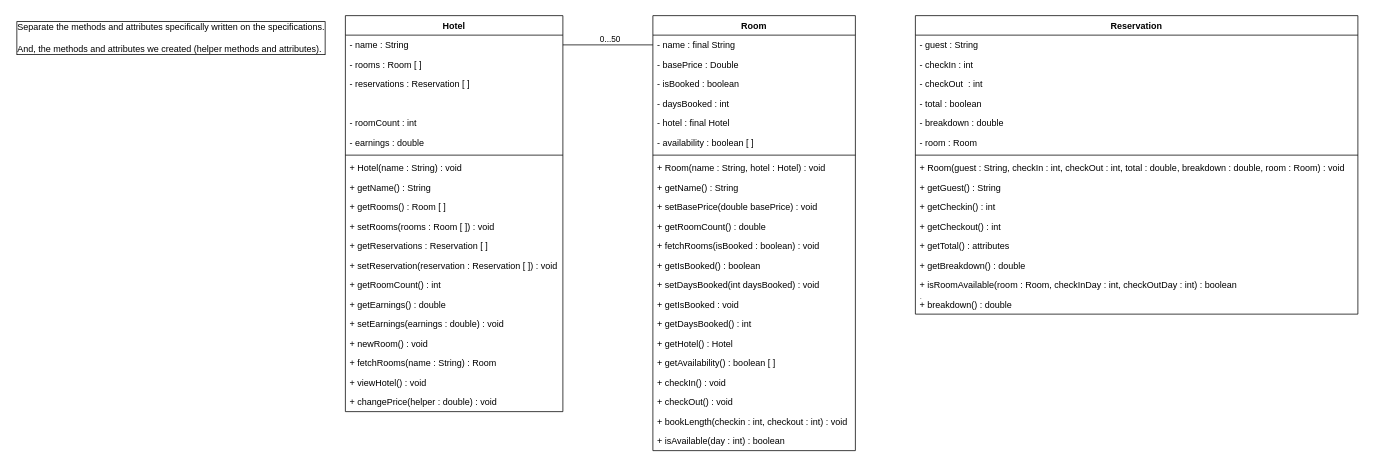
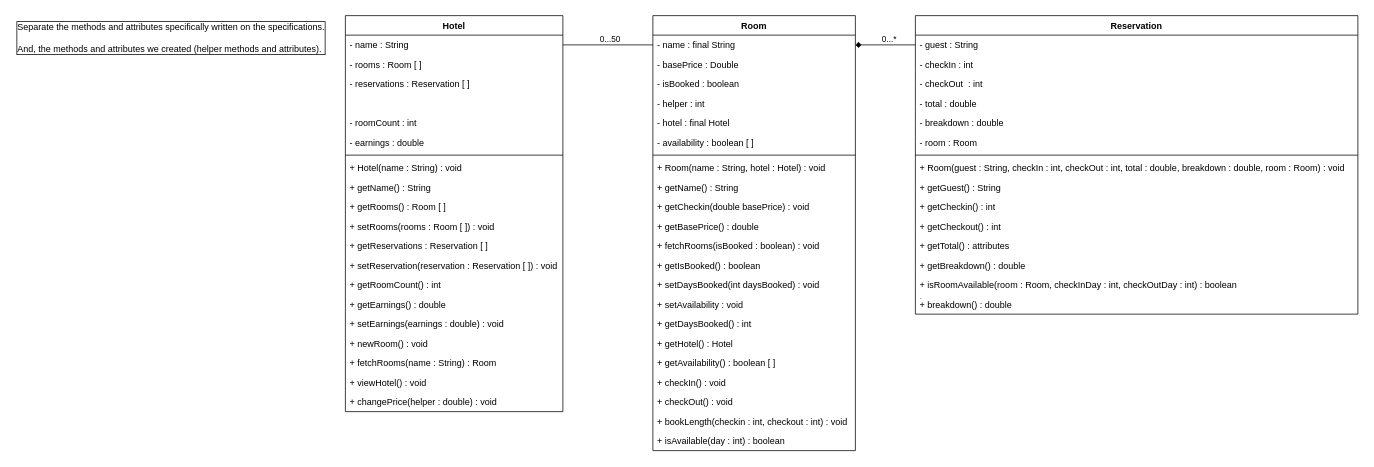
  <mxCell id="0" />
  <mxCell id="1" parent="0" />
  <mxCell id="2" value="Hotel" style="swimlane;fontStyle=1;align=center;verticalAlign=top;childLayout=stackLayout;horizontal=1;startSize=26;horizontalStack=0;resizeParent=1;resizeParentMax=0;resizeLast=0;collapsible=1;marginBottom=0;" parent="1" vertex="1"><mxGeometry x="460" y="20" width="290" height="528" as="geometry" /></mxCell>
  <mxCell id="3" value="- name : String" style="text;strokeColor=none;fillColor=none;align=left;verticalAlign=top;spacingLeft=4;spacingRight=4;overflow=hidden;rotatable=0;points=[[0,0.5],[1,0.5]];portConstraint=eastwest;" parent="2" vertex="1"><mxGeometry y="26" width="290" height="26" as="geometry" /></mxCell>
  <mxCell id="4" value="- rooms : Room [ ]" style="text;strokeColor=none;fillColor=none;align=left;verticalAlign=top;spacingLeft=4;spacingRight=4;overflow=hidden;rotatable=0;points=[[0,0.5],[1,0.5]];portConstraint=eastwest;" parent="2" vertex="1"><mxGeometry y="52" width="290" height="26" as="geometry" /></mxCell>
  <mxCell id="5" value="- reservations : Reservation [ ] " style="text;strokeColor=none;fillColor=none;align=left;verticalAlign=top;spacingLeft=4;spacingRight=4;overflow=hidden;rotatable=0;points=[[0,0.5],[1,0.5]];portConstraint=eastwest;" parent="2" vertex="1"><mxGeometry y="78" width="290" height="26" as="geometry" /></mxCell>
  <mxCell id="6" value=" " style="text;strokeColor=none;fillColor=none;align=left;verticalAlign=top;spacingLeft=4;spacingRight=4;overflow=hidden;rotatable=0;points=[[0,0.5],[1,0.5]];portConstraint=eastwest;" parent="2" vertex="1"><mxGeometry y="104" width="290" height="26" as="geometry" /></mxCell>
  <mxCell id="7" value="- roomCount : int" style="text;strokeColor=none;fillColor=none;align=left;verticalAlign=top;spacingLeft=4;spacingRight=4;overflow=hidden;rotatable=0;points=[[0,0.5],[1,0.5]];portConstraint=eastwest;" parent="2" vertex="1"><mxGeometry y="130" width="290" height="26" as="geometry" /></mxCell>
  <mxCell id="8" value="- earnings : double" style="text;strokeColor=none;fillColor=none;align=left;verticalAlign=top;spacingLeft=4;spacingRight=4;overflow=hidden;rotatable=0;points=[[0,0.5],[1,0.5]];portConstraint=eastwest;" parent="2" vertex="1"><mxGeometry y="156" width="290" height="26" as="geometry" /></mxCell>
  <mxCell id="9" value="" style="line;strokeWidth=1;fillColor=none;align=left;verticalAlign=middle;spacingTop=-1;spacingLeft=3;spacingRight=3;rotatable=0;labelPosition=right;points=[];portConstraint=eastwest;strokeColor=inherit;" parent="2" vertex="1"><mxGeometry y="182" width="290" height="8" as="geometry" /></mxCell>
  <mxCell id="10" value="+ Hotel(name : String) : void" style="text;strokeColor=none;fillColor=none;align=left;verticalAlign=top;spacingLeft=4;spacingRight=4;overflow=hidden;rotatable=0;points=[[0,0.5],[1,0.5]];portConstraint=eastwest;" parent="2" vertex="1"><mxGeometry y="190" width="290" height="26" as="geometry" /></mxCell>
  <mxCell id="11" value="+ getName() : String" style="text;strokeColor=none;fillColor=none;align=left;verticalAlign=top;spacingLeft=4;spacingRight=4;overflow=hidden;rotatable=0;points=[[0,0.5],[1,0.5]];portConstraint=eastwest;" parent="2" vertex="1"><mxGeometry y="216" width="290" height="26" as="geometry" /></mxCell>
  <mxCell id="12" value="+ getRooms() : Room [ ]" style="text;strokeColor=none;fillColor=none;align=left;verticalAlign=top;spacingLeft=4;spacingRight=4;overflow=hidden;rotatable=0;points=[[0,0.5],[1,0.5]];portConstraint=eastwest;" parent="2" vertex="1"><mxGeometry y="242" width="290" height="26" as="geometry" /></mxCell>
  <mxCell id="13" value="+ setRooms(rooms : Room [ ]) : void" style="text;strokeColor=none;fillColor=none;align=left;verticalAlign=top;spacingLeft=4;spacingRight=4;overflow=hidden;rotatable=0;points=[[0,0.5],[1,0.5]];portConstraint=eastwest;" vertex="1" parent="2"><mxGeometry y="268" width="290" height="26" as="geometry" /></mxCell>
  <mxCell id="14" value="+ getReservations : Reservation [ ]" style="text;strokeColor=none;fillColor=none;align=left;verticalAlign=top;spacingLeft=4;spacingRight=4;overflow=hidden;rotatable=0;points=[[0,0.5],[1,0.5]];portConstraint=eastwest;" parent="2" vertex="1"><mxGeometry y="294" width="290" height="26" as="geometry" /></mxCell>
  <mxCell id="15" value="+ setReservation(reservation : Reservation [ ]) : void" style="text;strokeColor=none;fillColor=none;align=left;verticalAlign=top;spacingLeft=4;spacingRight=4;overflow=hidden;rotatable=0;points=[[0,0.5],[1,0.5]];portConstraint=eastwest;" parent="2" vertex="1"><mxGeometry y="320" width="290" height="26" as="geometry" /></mxCell>
  <mxCell id="16" value="+ getRoomCount() : int" style="text;strokeColor=none;fillColor=none;align=left;verticalAlign=top;spacingLeft=4;spacingRight=4;overflow=hidden;rotatable=0;points=[[0,0.5],[1,0.5]];portConstraint=eastwest;" parent="2" vertex="1"><mxGeometry y="346" width="290" height="26" as="geometry" /></mxCell>
  <mxCell id="17" value="+ getEarnings() : double" style="text;strokeColor=none;fillColor=none;align=left;verticalAlign=top;spacingLeft=4;spacingRight=4;overflow=hidden;rotatable=0;points=[[0,0.5],[1,0.5]];portConstraint=eastwest;" parent="2" vertex="1"><mxGeometry y="372" width="290" height="26" as="geometry" /></mxCell>
  <mxCell id="18" value="+ setEarnings(earnings : double) : void" style="text;strokeColor=none;fillColor=none;align=left;verticalAlign=top;spacingLeft=4;spacingRight=4;overflow=hidden;rotatable=0;points=[[0,0.5],[1,0.5]];portConstraint=eastwest;" vertex="1" parent="2"><mxGeometry y="398" width="290" height="26" as="geometry" /></mxCell>
  <mxCell id="19" value="+ newRoom() : void" style="text;strokeColor=none;fillColor=none;align=left;verticalAlign=top;spacingLeft=4;spacingRight=4;overflow=hidden;rotatable=0;points=[[0,0.5],[1,0.5]];portConstraint=eastwest;" parent="2" vertex="1"><mxGeometry y="424" width="290" height="26" as="geometry" /></mxCell>
  <mxCell id="20" value="+ fetchRooms(name : String) : Room" style="text;strokeColor=none;fillColor=none;align=left;verticalAlign=top;spacingLeft=4;spacingRight=4;overflow=hidden;rotatable=0;points=[[0,0.5],[1,0.5]];portConstraint=eastwest;" parent="2" vertex="1"><mxGeometry y="450" width="290" height="26" as="geometry" /></mxCell>
  <mxCell id="21" value="+ viewHotel() : void" style="text;strokeColor=none;fillColor=none;align=left;verticalAlign=top;spacingLeft=4;spacingRight=4;overflow=hidden;rotatable=0;points=[[0,0.5],[1,0.5]];portConstraint=eastwest;" parent="2" vertex="1"><mxGeometry y="476" width="290" height="26" as="geometry" /></mxCell>
  <mxCell id="22" value="+ changePrice(helper : double) : void" style="text;strokeColor=none;fillColor=none;align=left;verticalAlign=top;spacingLeft=4;spacingRight=4;overflow=hidden;rotatable=0;points=[[0,0.5],[1,0.5]];portConstraint=eastwest;" parent="2" vertex="1"><mxGeometry y="502" width="290" height="26" as="geometry" /></mxCell>
  <mxCell id="23" value="Separate the methods and attributes specifically written on the specifications.&lt;br&gt;&lt;br&gt;And, the methods and attributes we created (helper methods and attributes)." style="text;html=1;align=left;verticalAlign=middle;resizable=0;points=[];autosize=1;strokeColor=none;fillColor=none;labelBackgroundColor=default;labelBorderColor=default;" parent="1" vertex="1"><mxGeometry x="20" y="20" width="430" height="60" as="geometry" /></mxCell>
  <mxCell id="24" value="Room" style="swimlane;fontStyle=1;align=center;verticalAlign=top;childLayout=stackLayout;horizontal=1;startSize=26;horizontalStack=0;resizeParent=1;resizeParentMax=0;resizeLast=0;collapsible=1;marginBottom=0;" parent="1" vertex="1"><mxGeometry x="870" y="20" width="270" height="580" as="geometry" /></mxCell>
  <mxCell id="25" value="- name : final String" style="text;strokeColor=none;fillColor=none;align=left;verticalAlign=top;spacingLeft=4;spacingRight=4;overflow=hidden;rotatable=0;points=[[0,0.5],[1,0.5]];portConstraint=eastwest;" parent="24" vertex="1"><mxGeometry y="26" width="270" height="26" as="geometry" /></mxCell>
  <mxCell id="26" value="- basePrice : Double" style="text;strokeColor=none;fillColor=none;align=left;verticalAlign=top;spacingLeft=4;spacingRight=4;overflow=hidden;rotatable=0;points=[[0,0.5],[1,0.5]];portConstraint=eastwest;" parent="24" vertex="1"><mxGeometry y="52" width="270" height="26" as="geometry" /></mxCell>
  <mxCell id="27" value="- isBooked : boolean" style="text;strokeColor=none;fillColor=none;align=left;verticalAlign=top;spacingLeft=4;spacingRight=4;overflow=hidden;rotatable=0;points=[[0,0.5],[1,0.5]];portConstraint=eastwest;" parent="24" vertex="1"><mxGeometry y="78" width="270" height="26" as="geometry" /></mxCell>
- <mxCell id="28" value="- daysBooked : int" style="text;strokeColor=none;fillColor=none;align=left;verticalAlign=top;spacingLeft=4;spacingRight=4;overflow=hidden;rotatable=0;points=[[0,0.5],[1,0.5]];portConstraint=eastwest;" parent="24" vertex="1"><mxGeometry y="104" width="270" height="26" as="geometry" /></mxCell>
+ <mxCell id="28" value="- helper : int" style="text;strokeColor=none;fillColor=none;align=left;verticalAlign=top;spacingLeft=4;spacingRight=4;overflow=hidden;rotatable=0;points=[[0,0.5],[1,0.5]];portConstraint=eastwest;" parent="24" vertex="1"><mxGeometry y="104" width="270" height="26" as="geometry" /></mxCell>
  <mxCell id="29" value="- hotel : final Hotel" style="text;strokeColor=none;fillColor=none;align=left;verticalAlign=top;spacingLeft=4;spacingRight=4;overflow=hidden;rotatable=0;points=[[0,0.5],[1,0.5]];portConstraint=eastwest;" parent="24" vertex="1"><mxGeometry y="130" width="270" height="26" as="geometry" /></mxCell>
  <mxCell id="30" value="- availability : boolean [ ]" style="text;strokeColor=none;fillColor=none;align=left;verticalAlign=top;spacingLeft=4;spacingRight=4;overflow=hidden;rotatable=0;points=[[0,0.5],[1,0.5]];portConstraint=eastwest;" parent="24" vertex="1"><mxGeometry y="156" width="270" height="26" as="geometry" /></mxCell>
  <mxCell id="31" value="" style="line;strokeWidth=1;fillColor=none;align=left;verticalAlign=middle;spacingTop=-1;spacingLeft=3;spacingRight=3;rotatable=0;labelPosition=right;points=[];portConstraint=eastwest;strokeColor=inherit;" parent="24" vertex="1"><mxGeometry y="182" width="270" height="8" as="geometry" /></mxCell>
  <mxCell id="32" value="+ Room(name : String, hotel : Hotel) : void" style="text;strokeColor=none;fillColor=none;align=left;verticalAlign=top;spacingLeft=4;spacingRight=4;overflow=hidden;rotatable=0;points=[[0,0.5],[1,0.5]];portConstraint=eastwest;" parent="24" vertex="1"><mxGeometry y="190" width="270" height="26" as="geometry" /></mxCell>
  <mxCell id="33" value="+ getName() : String" style="text;strokeColor=none;fillColor=none;align=left;verticalAlign=top;spacingLeft=4;spacingRight=4;overflow=hidden;rotatable=0;points=[[0,0.5],[1,0.5]];portConstraint=eastwest;" parent="24" vertex="1"><mxGeometry y="216" width="270" height="26" as="geometry" /></mxCell>
- <mxCell id="34" value="+ setBasePrice(double basePrice) : void" style="text;strokeColor=none;fillColor=none;align=left;verticalAlign=top;spacingLeft=4;spacingRight=4;overflow=hidden;rotatable=0;points=[[0,0.5],[1,0.5]];portConstraint=eastwest;" parent="24" vertex="1"><mxGeometry y="242" width="270" height="26" as="geometry" /></mxCell>
- <mxCell id="35" value="+ getRoomCount() : double" style="text;strokeColor=none;fillColor=none;align=left;verticalAlign=top;spacingLeft=4;spacingRight=4;overflow=hidden;rotatable=0;points=[[0,0.5],[1,0.5]];portConstraint=eastwest;" parent="24" vertex="1"><mxGeometry y="268" width="270" height="26" as="geometry" /></mxCell>
+ <mxCell id="34" value="+ getCheckin(double basePrice) : void" style="text;strokeColor=none;fillColor=none;align=left;verticalAlign=top;spacingLeft=4;spacingRight=4;overflow=hidden;rotatable=0;points=[[0,0.5],[1,0.5]];portConstraint=eastwest;" parent="24" vertex="1"><mxGeometry y="242" width="270" height="26" as="geometry" /></mxCell>
+ <mxCell id="35" value="+ getBasePrice() : double" style="text;strokeColor=none;fillColor=none;align=left;verticalAlign=top;spacingLeft=4;spacingRight=4;overflow=hidden;rotatable=0;points=[[0,0.5],[1,0.5]];portConstraint=eastwest;" parent="24" vertex="1"><mxGeometry y="268" width="270" height="26" as="geometry" /></mxCell>
  <mxCell id="36" value="+ fetchRooms(isBooked : boolean) : void" style="text;strokeColor=none;fillColor=none;align=left;verticalAlign=top;spacingLeft=4;spacingRight=4;overflow=hidden;rotatable=0;points=[[0,0.5],[1,0.5]];portConstraint=eastwest;" parent="24" vertex="1"><mxGeometry y="294" width="270" height="26" as="geometry" /></mxCell>
  <mxCell id="37" value="+ getIsBooked() : boolean" style="text;strokeColor=none;fillColor=none;align=left;verticalAlign=top;spacingLeft=4;spacingRight=4;overflow=hidden;rotatable=0;points=[[0,0.5],[1,0.5]];portConstraint=eastwest;" parent="24" vertex="1"><mxGeometry y="320" width="270" height="26" as="geometry" /></mxCell>
  <mxCell id="38" value="+ setDaysBooked(int daysBooked) : void" style="text;strokeColor=none;fillColor=none;align=left;verticalAlign=top;spacingLeft=4;spacingRight=4;overflow=hidden;rotatable=0;points=[[0,0.5],[1,0.5]];portConstraint=eastwest;" parent="24" vertex="1"><mxGeometry y="346" width="270" height="26" as="geometry" /></mxCell>
- <mxCell id="39" value="+ getIsBooked : void" style="text;strokeColor=none;fillColor=none;align=left;verticalAlign=top;spacingLeft=4;spacingRight=4;overflow=hidden;rotatable=0;points=[[0,0.5],[1,0.5]];portConstraint=eastwest;" parent="24" vertex="1"><mxGeometry y="372" width="270" height="26" as="geometry" /></mxCell>
+ <mxCell id="39" value="+ setAvailability : void" style="text;strokeColor=none;fillColor=none;align=left;verticalAlign=top;spacingLeft=4;spacingRight=4;overflow=hidden;rotatable=0;points=[[0,0.5],[1,0.5]];portConstraint=eastwest;" parent="24" vertex="1"><mxGeometry y="372" width="270" height="26" as="geometry" /></mxCell>
  <mxCell id="40" value="+ getDaysBooked() : int" style="text;strokeColor=none;fillColor=none;align=left;verticalAlign=top;spacingLeft=4;spacingRight=4;overflow=hidden;rotatable=0;points=[[0,0.5],[1,0.5]];portConstraint=eastwest;" parent="24" vertex="1"><mxGeometry y="398" width="270" height="26" as="geometry" /></mxCell>
  <mxCell id="41" value="+ getHotel() : Hotel" style="text;strokeColor=none;fillColor=none;align=left;verticalAlign=top;spacingLeft=4;spacingRight=4;overflow=hidden;rotatable=0;points=[[0,0.5],[1,0.5]];portConstraint=eastwest;" parent="24" vertex="1"><mxGeometry y="424" width="270" height="26" as="geometry" /></mxCell>
  <mxCell id="42" value="+ getAvailability() : boolean [ ]" style="text;strokeColor=none;fillColor=none;align=left;verticalAlign=top;spacingLeft=4;spacingRight=4;overflow=hidden;rotatable=0;points=[[0,0.5],[1,0.5]];portConstraint=eastwest;" parent="24" vertex="1"><mxGeometry y="450" width="270" height="26" as="geometry" /></mxCell>
  <mxCell id="43" value="+ checkIn() : void" style="text;strokeColor=none;fillColor=none;align=left;verticalAlign=top;spacingLeft=4;spacingRight=4;overflow=hidden;rotatable=0;points=[[0,0.5],[1,0.5]];portConstraint=eastwest;" parent="24" vertex="1"><mxGeometry y="476" width="270" height="26" as="geometry" /></mxCell>
  <mxCell id="44" value="+ checkOut() : void" style="text;strokeColor=none;fillColor=none;align=left;verticalAlign=top;spacingLeft=4;spacingRight=4;overflow=hidden;rotatable=0;points=[[0,0.5],[1,0.5]];portConstraint=eastwest;" parent="24" vertex="1"><mxGeometry y="502" width="270" height="26" as="geometry" /></mxCell>
  <mxCell id="45" value="+ bookLength(checkin : int, checkout : int) : void" style="text;strokeColor=none;fillColor=none;align=left;verticalAlign=top;spacingLeft=4;spacingRight=4;overflow=hidden;rotatable=0;points=[[0,0.5],[1,0.5]];portConstraint=eastwest;" parent="24" vertex="1"><mxGeometry y="528" width="270" height="26" as="geometry" /></mxCell>
  <mxCell id="46" value="+ isAvailable(day : int) : boolean" style="text;strokeColor=none;fillColor=none;align=left;verticalAlign=top;spacingLeft=4;spacingRight=4;overflow=hidden;rotatable=0;points=[[0,0.5],[1,0.5]];portConstraint=eastwest;" parent="24" vertex="1"><mxGeometry y="554" width="270" height="26" as="geometry" /></mxCell>
  <mxCell id="47" value="Reservation" style="swimlane;fontStyle=1;align=center;verticalAlign=top;childLayout=stackLayout;horizontal=1;startSize=26;horizontalStack=0;resizeParent=1;resizeParentMax=0;resizeLast=0;collapsible=1;marginBottom=0;" parent="1" vertex="1"><mxGeometry x="1220" y="20" width="590" height="398" as="geometry" /></mxCell>
  <mxCell id="48" value="- guest : String" style="text;strokeColor=none;fillColor=none;align=left;verticalAlign=top;spacingLeft=4;spacingRight=4;overflow=hidden;rotatable=0;points=[[0,0.5],[1,0.5]];portConstraint=eastwest;" parent="47" vertex="1"><mxGeometry y="26" width="590" height="26" as="geometry" /></mxCell>
  <mxCell id="49" value="- checkIn : int" style="text;strokeColor=none;fillColor=none;align=left;verticalAlign=top;spacingLeft=4;spacingRight=4;overflow=hidden;rotatable=0;points=[[0,0.5],[1,0.5]];portConstraint=eastwest;" parent="47" vertex="1"><mxGeometry y="52" width="590" height="26" as="geometry" /></mxCell>
  <mxCell id="50" value="- checkOut  : int" style="text;strokeColor=none;fillColor=none;align=left;verticalAlign=top;spacingLeft=4;spacingRight=4;overflow=hidden;rotatable=0;points=[[0,0.5],[1,0.5]];portConstraint=eastwest;" parent="47" vertex="1"><mxGeometry y="78" width="590" height="26" as="geometry" /></mxCell>
- <mxCell id="51" value="- total : boolean" style="text;strokeColor=none;fillColor=none;align=left;verticalAlign=top;spacingLeft=4;spacingRight=4;overflow=hidden;rotatable=0;points=[[0,0.5],[1,0.5]];portConstraint=eastwest;" parent="47" vertex="1"><mxGeometry y="104" width="590" height="26" as="geometry" /></mxCell>
+ <mxCell id="51" value="- total : double" style="text;strokeColor=none;fillColor=none;align=left;verticalAlign=top;spacingLeft=4;spacingRight=4;overflow=hidden;rotatable=0;points=[[0,0.5],[1,0.5]];portConstraint=eastwest;" parent="47" vertex="1"><mxGeometry y="104" width="590" height="26" as="geometry" /></mxCell>
  <mxCell id="52" value="- breakdown : double" style="text;strokeColor=none;fillColor=none;align=left;verticalAlign=top;spacingLeft=4;spacingRight=4;overflow=hidden;rotatable=0;points=[[0,0.5],[1,0.5]];portConstraint=eastwest;" parent="47" vertex="1"><mxGeometry y="130" width="590" height="26" as="geometry" /></mxCell>
  <mxCell id="53" value="- room : Room" style="text;strokeColor=none;fillColor=none;align=left;verticalAlign=top;spacingLeft=4;spacingRight=4;overflow=hidden;rotatable=0;points=[[0,0.5],[1,0.5]];portConstraint=eastwest;" parent="47" vertex="1"><mxGeometry y="156" width="590" height="26" as="geometry" /></mxCell>
  <mxCell id="54" value="" style="line;strokeWidth=1;fillColor=none;align=left;verticalAlign=middle;spacingTop=-1;spacingLeft=3;spacingRight=3;rotatable=0;labelPosition=right;points=[];portConstraint=eastwest;strokeColor=inherit;" parent="47" vertex="1"><mxGeometry y="182" width="590" height="8" as="geometry" /></mxCell>
  <mxCell id="55" value="+ Room(guest : String, checkIn : int, checkOut : int, total : double, breakdown : double, room : Room) : void" style="text;strokeColor=none;fillColor=none;align=left;verticalAlign=top;spacingLeft=4;spacingRight=4;overflow=hidden;rotatable=0;points=[[0,0.5],[1,0.5]];portConstraint=eastwest;" parent="47" vertex="1"><mxGeometry y="190" width="590" height="26" as="geometry" /></mxCell>
  <mxCell id="56" value="+ getGuest() : String" style="text;strokeColor=none;fillColor=none;align=left;verticalAlign=top;spacingLeft=4;spacingRight=4;overflow=hidden;rotatable=0;points=[[0,0.5],[1,0.5]];portConstraint=eastwest;" parent="47" vertex="1"><mxGeometry y="216" width="590" height="26" as="geometry" /></mxCell>
  <mxCell id="57" value="+ getCheckin() : int" style="text;strokeColor=none;fillColor=none;align=left;verticalAlign=top;spacingLeft=4;spacingRight=4;overflow=hidden;rotatable=0;points=[[0,0.5],[1,0.5]];portConstraint=eastwest;" parent="47" vertex="1"><mxGeometry y="242" width="590" height="26" as="geometry" /></mxCell>
  <mxCell id="58" value="+ getCheckout() : int" style="text;strokeColor=none;fillColor=none;align=left;verticalAlign=top;spacingLeft=4;spacingRight=4;overflow=hidden;rotatable=0;points=[[0,0.5],[1,0.5]];portConstraint=eastwest;" parent="47" vertex="1"><mxGeometry y="268" width="590" height="26" as="geometry" /></mxCell>
  <mxCell id="59" value="+ getTotal() : attributes" style="text;strokeColor=none;fillColor=none;align=left;verticalAlign=top;spacingLeft=4;spacingRight=4;overflow=hidden;rotatable=0;points=[[0,0.5],[1,0.5]];portConstraint=eastwest;" parent="47" vertex="1"><mxGeometry y="294" width="590" height="26" as="geometry" /></mxCell>
  <mxCell id="60" value="+ getBreakdown() : double" style="text;strokeColor=none;fillColor=none;align=left;verticalAlign=top;spacingLeft=4;spacingRight=4;overflow=hidden;rotatable=0;points=[[0,0.5],[1,0.5]];portConstraint=eastwest;" parent="47" vertex="1"><mxGeometry y="320" width="590" height="26" as="geometry" /></mxCell>
  <mxCell id="61" value="+ isRoomAvailable(room : Room, checkInDay : int, checkOutDay : int) : boolean&#10;, " style="text;strokeColor=none;fillColor=none;align=left;verticalAlign=top;spacingLeft=4;spacingRight=4;overflow=hidden;rotatable=0;points=[[0,0.5],[1,0.5]];portConstraint=eastwest;" parent="47" vertex="1"><mxGeometry y="346" width="590" height="26" as="geometry" /></mxCell>
  <mxCell id="62" value="+ breakdown() : double" style="text;strokeColor=none;fillColor=none;align=left;verticalAlign=top;spacingLeft=4;spacingRight=4;overflow=hidden;rotatable=0;points=[[0,0.5],[1,0.5]];portConstraint=eastwest;" parent="47" vertex="1"><mxGeometry y="372" width="590" height="26" as="geometry" /></mxCell>
  <mxCell id="63" style="edgeStyle=none;html=1;exitX=0;exitY=0.5;exitDx=0;exitDy=0;endArrow=none;endFill=1;" parent="1" source="25" target="3" edge="1"><mxGeometry relative="1" as="geometry" /></mxCell>
  <mxCell id="64" value="0...50" style="edgeLabel;html=1;align=center;verticalAlign=middle;resizable=0;points=[];" parent="63" vertex="1" connectable="0"><mxGeometry x="-0.632" y="1" relative="1" as="geometry"><mxPoint x="-36" y="-10" as="offset" /></mxGeometry></mxCell>
+ <mxCell id="65" style="edgeStyle=none;html=1;exitX=0;exitY=0.5;exitDx=0;exitDy=0;endArrow=diamond;endFill=1;" parent="1" source="48" target="25" edge="1"><mxGeometry relative="1" as="geometry" /></mxCell>
+ <mxCell id="66" value="0...*" style="edgeLabel;html=1;align=center;verticalAlign=middle;resizable=0;points=[];" parent="65" vertex="1" connectable="0"><mxGeometry x="-0.366" y="1" relative="1" as="geometry"><mxPoint x="-11" y="-10" as="offset" /></mxGeometry></mxCell>
